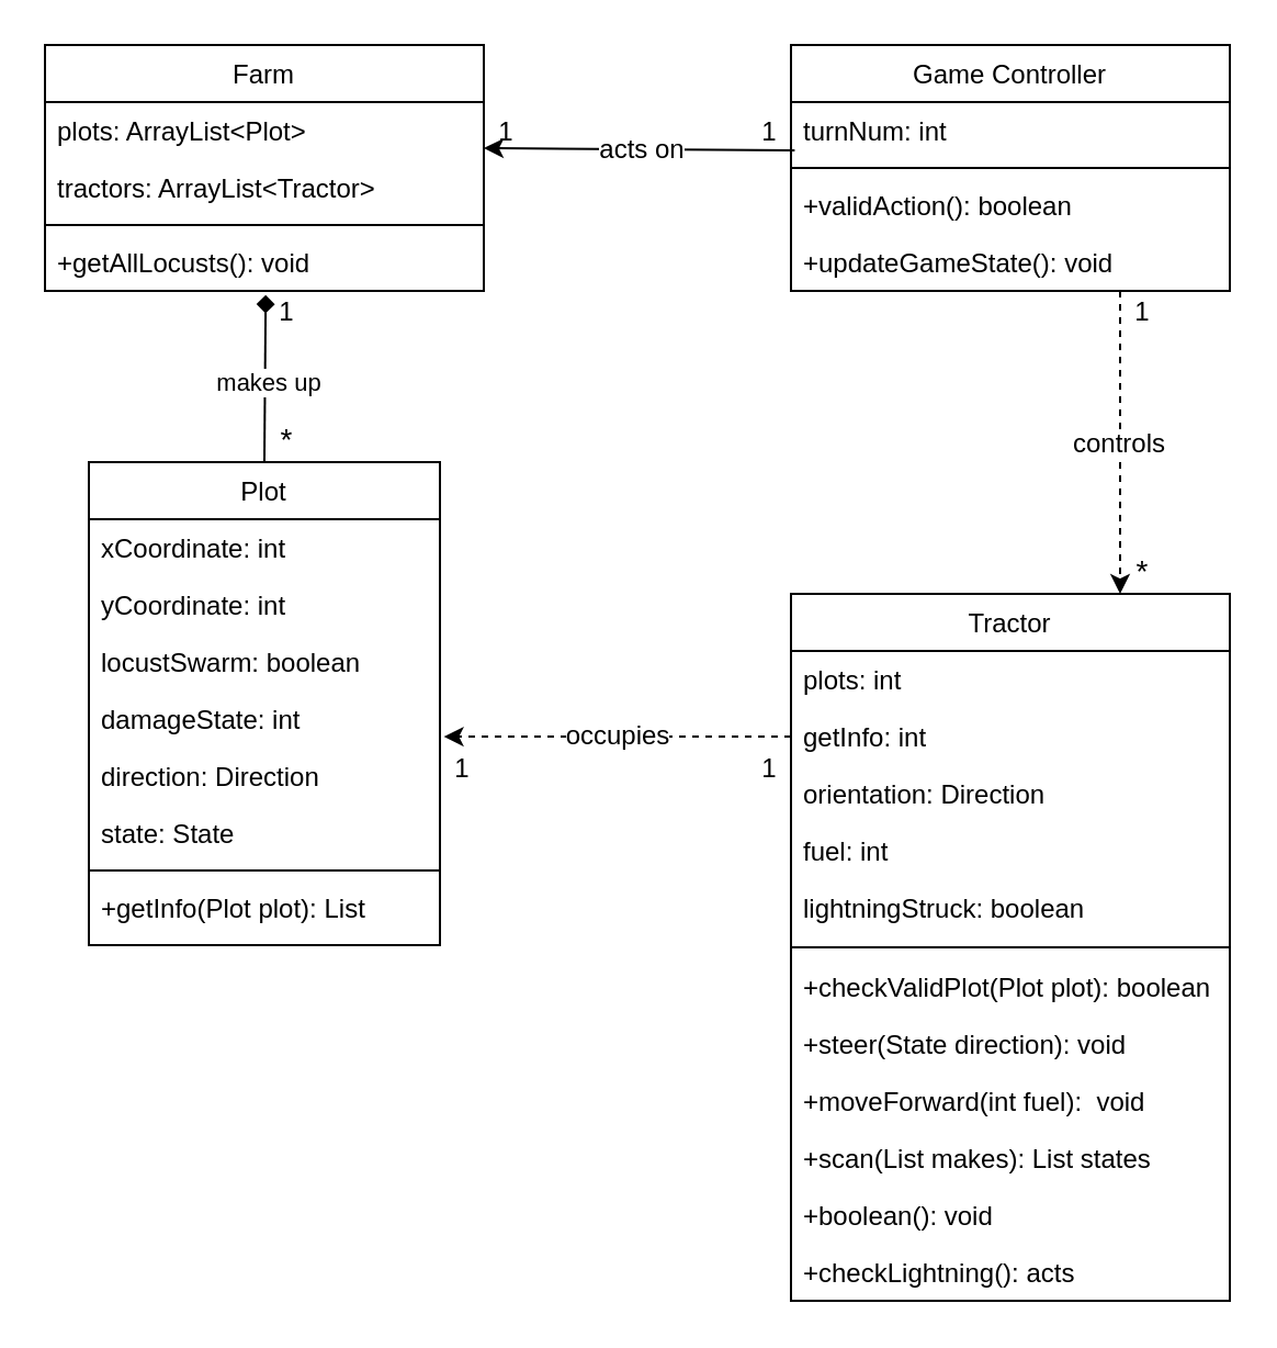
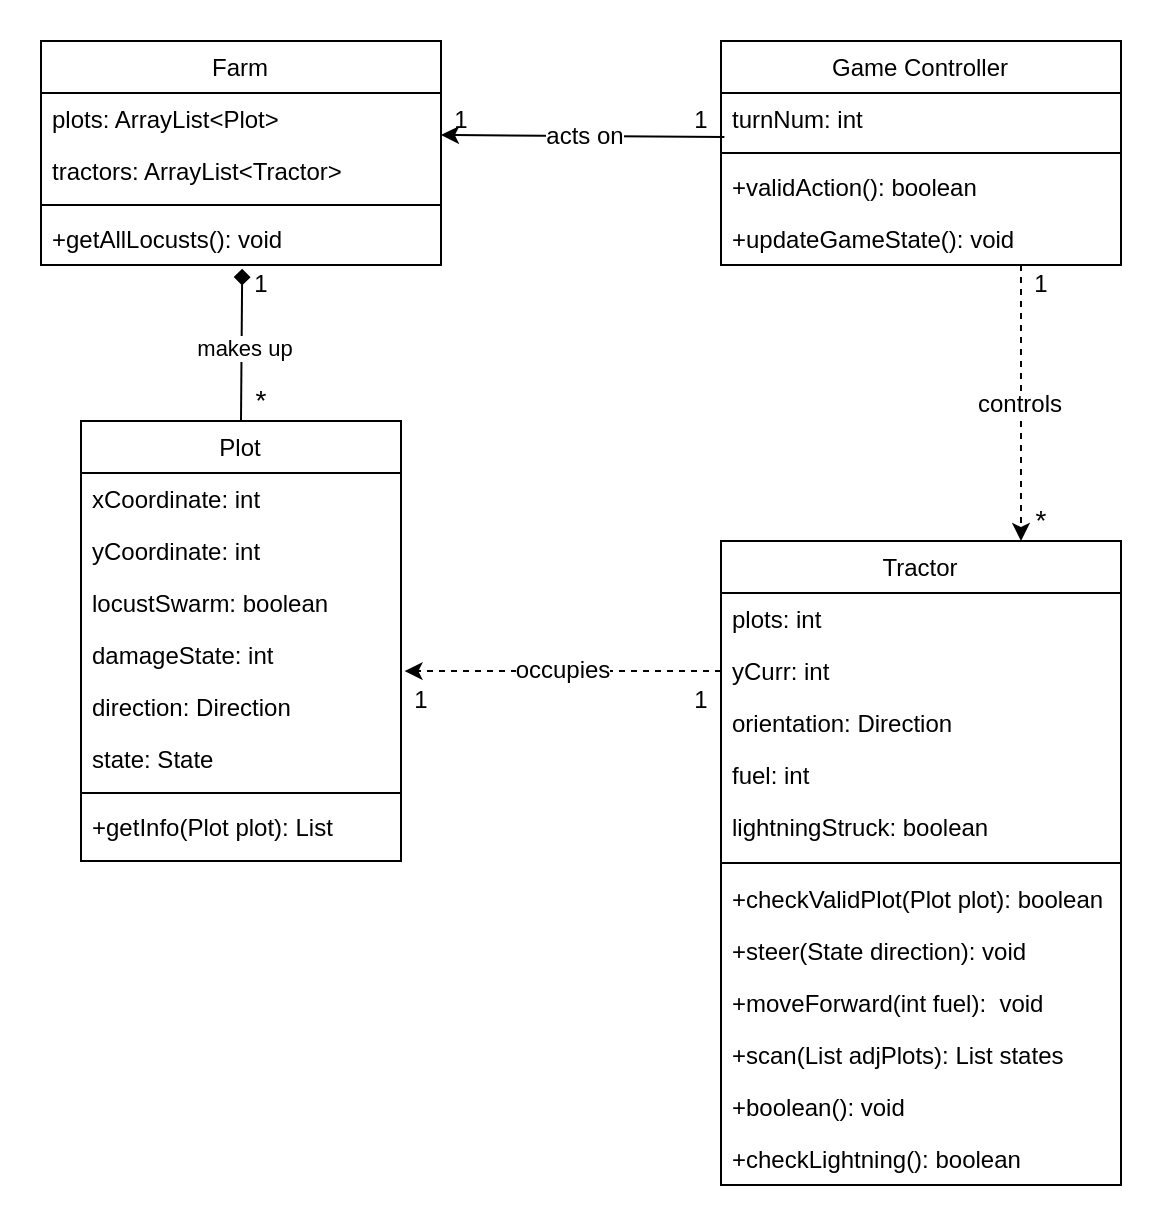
  <mxCell id="0" />
  <mxCell id="1" parent="0" />
  <mxCell id="2" value="controls" style="edgeStyle=none;rounded=0;orthogonalLoop=1;jettySize=auto;html=0;exitX=0.75;exitY=1;exitDx=0;exitDy=0;entryX=0.75;entryY=0;entryDx=0;entryDy=0;fontSize=12;dashed=1;" edge="1" parent="1" source="3" target="8"><mxGeometry relative="1" as="geometry" /></mxCell>
  <mxCell id="3" value="Game Controller" style="swimlane;fontStyle=0;align=center;verticalAlign=top;childLayout=stackLayout;horizontal=1;startSize=26;horizontalStack=0;resizeParent=1;resizeLast=0;collapsible=1;marginBottom=0;rounded=0;shadow=0;strokeWidth=1;" parent="1" vertex="1"><mxGeometry x="360" y="20" width="200" height="112" as="geometry"><mxRectangle x="230" y="140" width="160" height="26" as="alternateBounds" /></mxGeometry></mxCell>
  <mxCell id="4" value="turnNum: int" style="text;align=left;verticalAlign=top;spacingLeft=4;spacingRight=4;overflow=hidden;rotatable=0;points=[[0,0.5],[1,0.5]];portConstraint=eastwest;" vertex="1" parent="3"><mxGeometry y="26" width="200" height="26" as="geometry" /></mxCell>
  <mxCell id="5" value="" style="line;html=1;strokeWidth=1;align=left;verticalAlign=middle;spacingTop=-1;spacingLeft=3;spacingRight=3;rotatable=0;labelPosition=right;points=[];portConstraint=eastwest;" parent="3" vertex="1"><mxGeometry y="52" width="200" height="8" as="geometry" /></mxCell>
  <mxCell id="6" value="+validAction(): boolean" style="text;align=left;verticalAlign=top;spacingLeft=4;spacingRight=4;overflow=hidden;rotatable=0;points=[[0,0.5],[1,0.5]];portConstraint=eastwest;" vertex="1" parent="3"><mxGeometry y="60" width="200" height="26" as="geometry" /></mxCell>
  <mxCell id="7" value="+updateGameState(): void" style="text;align=left;verticalAlign=top;spacingLeft=4;spacingRight=4;overflow=hidden;rotatable=0;points=[[0,0.5],[1,0.5]];portConstraint=eastwest;" vertex="1" parent="3"><mxGeometry y="86" width="200" height="26" as="geometry" /></mxCell>
  <mxCell id="8" value="Tractor" style="swimlane;fontStyle=0;align=center;verticalAlign=top;childLayout=stackLayout;horizontal=1;startSize=26;horizontalStack=0;resizeParent=1;resizeLast=0;collapsible=1;marginBottom=0;rounded=0;shadow=0;strokeWidth=1;" parent="1" vertex="1"><mxGeometry x="360" y="270" width="200" height="322" as="geometry"><mxRectangle x="180" y="380" width="160" height="26" as="alternateBounds" /></mxGeometry></mxCell>
  <mxCell id="9" value="plots: int" style="text;align=left;verticalAlign=top;spacingLeft=4;spacingRight=4;overflow=hidden;rotatable=0;points=[[0,0.5],[1,0.5]];portConstraint=eastwest;" parent="8" vertex="1"><mxGeometry y="26" width="200" height="26" as="geometry" /></mxCell>
- <mxCell id="10" value="getInfo: int" style="text;align=left;verticalAlign=top;spacingLeft=4;spacingRight=4;overflow=hidden;rotatable=0;points=[[0,0.5],[1,0.5]];portConstraint=eastwest;rounded=0;shadow=0;html=0;" parent="8" vertex="1"><mxGeometry y="52" width="200" height="26" as="geometry" /></mxCell>
+ <mxCell id="10" value="yCurr: int" style="text;align=left;verticalAlign=top;spacingLeft=4;spacingRight=4;overflow=hidden;rotatable=0;points=[[0,0.5],[1,0.5]];portConstraint=eastwest;rounded=0;shadow=0;html=0;" parent="8" vertex="1"><mxGeometry y="52" width="200" height="26" as="geometry" /></mxCell>
  <mxCell id="11" value="orientation: Direction" style="text;align=left;verticalAlign=top;spacingLeft=4;spacingRight=4;overflow=hidden;rotatable=0;points=[[0,0.5],[1,0.5]];portConstraint=eastwest;rounded=0;shadow=0;html=0;" vertex="1" parent="8"><mxGeometry y="78" width="200" height="26" as="geometry" /></mxCell>
  <mxCell id="12" value="fuel: int" style="text;align=left;verticalAlign=top;spacingLeft=4;spacingRight=4;overflow=hidden;rotatable=0;points=[[0,0.5],[1,0.5]];portConstraint=eastwest;" vertex="1" parent="8"><mxGeometry y="104" width="200" height="26" as="geometry" /></mxCell>
  <mxCell id="13" value="lightningStruck: boolean" style="text;align=left;verticalAlign=top;spacingLeft=4;spacingRight=4;overflow=hidden;rotatable=0;points=[[0,0.5],[1,0.5]];portConstraint=eastwest;" vertex="1" parent="8"><mxGeometry y="130" width="200" height="26" as="geometry" /></mxCell>
  <mxCell id="14" value="" style="line;html=1;strokeWidth=1;align=left;verticalAlign=middle;spacingTop=-1;spacingLeft=3;spacingRight=3;rotatable=0;labelPosition=right;points=[];portConstraint=eastwest;" parent="8" vertex="1"><mxGeometry y="156" width="200" height="10" as="geometry" /></mxCell>
  <mxCell id="15" value="+checkValidPlot(Plot plot): boolean" style="text;align=left;verticalAlign=top;spacingLeft=4;spacingRight=4;overflow=hidden;rotatable=0;points=[[0,0.5],[1,0.5]];portConstraint=eastwest;fontStyle=0" parent="8" vertex="1"><mxGeometry y="166" width="200" height="26" as="geometry" /></mxCell>
  <mxCell id="16" value="+steer(State direction): void " style="text;align=left;verticalAlign=top;spacingLeft=4;spacingRight=4;overflow=hidden;rotatable=0;points=[[0,0.5],[1,0.5]];portConstraint=eastwest;" parent="8" vertex="1"><mxGeometry y="192" width="200" height="26" as="geometry" /></mxCell>
  <mxCell id="17" value="+moveForward(int fuel):  void" style="text;align=left;verticalAlign=top;spacingLeft=4;spacingRight=4;overflow=hidden;rotatable=0;points=[[0,0.5],[1,0.5]];portConstraint=eastwest;" vertex="1" parent="8"><mxGeometry y="218" width="200" height="26" as="geometry" /></mxCell>
- <mxCell id="18" value="+scan(List makes): List states" style="text;align=left;verticalAlign=top;spacingLeft=4;spacingRight=4;overflow=hidden;rotatable=0;points=[[0,0.5],[1,0.5]];portConstraint=eastwest;" vertex="1" parent="8"><mxGeometry y="244" width="200" height="26" as="geometry" /></mxCell>
+ <mxCell id="18" value="+scan(List adjPlots): List states" style="text;align=left;verticalAlign=top;spacingLeft=4;spacingRight=4;overflow=hidden;rotatable=0;points=[[0,0.5],[1,0.5]];portConstraint=eastwest;" vertex="1" parent="8"><mxGeometry y="244" width="200" height="26" as="geometry" /></mxCell>
  <mxCell id="19" value="+boolean(): void" style="text;align=left;verticalAlign=top;spacingLeft=4;spacingRight=4;overflow=hidden;rotatable=0;points=[[0,0.5],[1,0.5]];portConstraint=eastwest;" vertex="1" parent="8"><mxGeometry y="270" width="200" height="26" as="geometry" /></mxCell>
- <mxCell id="20" value="+checkLightning(): acts" style="text;align=left;verticalAlign=top;spacingLeft=4;spacingRight=4;overflow=hidden;rotatable=0;points=[[0,0.5],[1,0.5]];portConstraint=eastwest;" vertex="1" parent="8"><mxGeometry y="296" width="200" height="26" as="geometry" /></mxCell>
+ <mxCell id="20" value="+checkLightning(): boolean" style="text;align=left;verticalAlign=top;spacingLeft=4;spacingRight=4;overflow=hidden;rotatable=0;points=[[0,0.5],[1,0.5]];portConstraint=eastwest;" vertex="1" parent="8"><mxGeometry y="296" width="200" height="26" as="geometry" /></mxCell>
  <mxCell id="21" style="edgeStyle=none;rounded=0;orthogonalLoop=1;jettySize=auto;html=0;exitX=0.5;exitY=0;exitDx=0;exitDy=0;entryX=0.503;entryY=1.072;entryDx=0;entryDy=0;entryPerimeter=0;endArrow=diamond;endFill=1;" edge="1" parent="1" source="23" target="36"><mxGeometry relative="1" as="geometry" /></mxCell>
  <mxCell id="22" value="makes up" style="edgeLabel;html=1;align=center;verticalAlign=middle;resizable=0;points=[];" vertex="1" connectable="0" parent="21"><mxGeometry x="-0.02" y="-1" relative="1" as="geometry"><mxPoint as="offset" /></mxGeometry></mxCell>
  <mxCell id="23" value="Plot" style="swimlane;fontStyle=0;align=center;verticalAlign=top;childLayout=stackLayout;horizontal=1;startSize=26;horizontalStack=0;resizeParent=1;resizeLast=0;collapsible=1;marginBottom=0;rounded=0;shadow=0;strokeWidth=1;" parent="1" vertex="1"><mxGeometry x="40" y="210" width="160" height="220" as="geometry"><mxRectangle x="550" y="140" width="160" height="26" as="alternateBounds" /></mxGeometry></mxCell>
  <mxCell id="24" value="xCoordinate: int" style="text;align=left;verticalAlign=top;spacingLeft=4;spacingRight=4;overflow=hidden;rotatable=0;points=[[0,0.5],[1,0.5]];portConstraint=eastwest;" parent="23" vertex="1"><mxGeometry y="26" width="160" height="26" as="geometry" /></mxCell>
  <mxCell id="25" value="yCoordinate: int" style="text;align=left;verticalAlign=top;spacingLeft=4;spacingRight=4;overflow=hidden;rotatable=0;points=[[0,0.5],[1,0.5]];portConstraint=eastwest;rounded=0;shadow=0;html=0;" parent="23" vertex="1"><mxGeometry y="52" width="160" height="26" as="geometry" /></mxCell>
  <mxCell id="26" value="locustSwarm: boolean" style="text;align=left;verticalAlign=top;spacingLeft=4;spacingRight=4;overflow=hidden;rotatable=0;points=[[0,0.5],[1,0.5]];portConstraint=eastwest;rounded=0;shadow=0;html=0;" parent="23" vertex="1"><mxGeometry y="78" width="160" height="26" as="geometry" /></mxCell>
  <mxCell id="27" value="damageState: int" style="text;align=left;verticalAlign=top;spacingLeft=4;spacingRight=4;overflow=hidden;rotatable=0;points=[[0,0.5],[1,0.5]];portConstraint=eastwest;rounded=0;shadow=0;html=0;" parent="23" vertex="1"><mxGeometry y="104" width="160" height="26" as="geometry" /></mxCell>
  <mxCell id="28" value="direction: Direction" style="text;align=left;verticalAlign=top;spacingLeft=4;spacingRight=4;overflow=hidden;rotatable=0;points=[[0,0.5],[1,0.5]];portConstraint=eastwest;" vertex="1" parent="23"><mxGeometry y="130" width="160" height="26" as="geometry" /></mxCell>
  <mxCell id="29" value="state: State" style="text;align=left;verticalAlign=top;spacingLeft=4;spacingRight=4;overflow=hidden;rotatable=0;points=[[0,0.5],[1,0.5]];portConstraint=eastwest;" vertex="1" parent="23"><mxGeometry y="156" width="160" height="26" as="geometry" /></mxCell>
  <mxCell id="30" value="" style="line;html=1;strokeWidth=1;align=left;verticalAlign=middle;spacingTop=-1;spacingLeft=3;spacingRight=3;rotatable=0;labelPosition=right;points=[];portConstraint=eastwest;" parent="23" vertex="1"><mxGeometry y="182" width="160" height="8" as="geometry" /></mxCell>
  <mxCell id="31" value="+getInfo(Plot plot): List" style="text;align=left;verticalAlign=top;spacingLeft=4;spacingRight=4;overflow=hidden;rotatable=0;points=[[0,0.5],[1,0.5]];portConstraint=eastwest;" vertex="1" parent="23"><mxGeometry y="190" width="160" height="26" as="geometry" /></mxCell>
  <mxCell id="32" value="Farm" style="swimlane;fontStyle=0;align=center;verticalAlign=top;childLayout=stackLayout;horizontal=1;startSize=26;horizontalStack=0;resizeParent=1;resizeLast=0;collapsible=1;marginBottom=0;rounded=0;shadow=0;strokeWidth=1;" vertex="1" parent="1"><mxGeometry x="20" y="20" width="200" height="112" as="geometry"><mxRectangle x="230" y="140" width="160" height="26" as="alternateBounds" /></mxGeometry></mxCell>
  <mxCell id="33" value="plots: ArrayList&lt;Plot&gt;" style="text;align=left;verticalAlign=top;spacingLeft=4;spacingRight=4;overflow=hidden;rotatable=0;points=[[0,0.5],[1,0.5]];portConstraint=eastwest;" vertex="1" parent="32"><mxGeometry y="26" width="200" height="26" as="geometry" /></mxCell>
  <mxCell id="34" value="tractors: ArrayList&lt;Tractor&gt;" style="text;align=left;verticalAlign=top;spacingLeft=4;spacingRight=4;overflow=hidden;rotatable=0;points=[[0,0.5],[1,0.5]];portConstraint=eastwest;" vertex="1" parent="32"><mxGeometry y="52" width="200" height="26" as="geometry" /></mxCell>
  <mxCell id="35" value="" style="line;html=1;strokeWidth=1;align=left;verticalAlign=middle;spacingTop=-1;spacingLeft=3;spacingRight=3;rotatable=0;labelPosition=right;points=[];portConstraint=eastwest;" vertex="1" parent="32"><mxGeometry y="78" width="200" height="8" as="geometry" /></mxCell>
  <mxCell id="36" value="+getAllLocusts(): void" style="text;align=left;verticalAlign=top;spacingLeft=4;spacingRight=4;overflow=hidden;rotatable=0;points=[[0,0.5],[1,0.5]];portConstraint=eastwest;" vertex="1" parent="32"><mxGeometry y="86" width="200" height="26" as="geometry" /></mxCell>
  <mxCell id="37" style="rounded=0;orthogonalLoop=1;jettySize=auto;html=0;exitX=0;exitY=0.5;exitDx=0;exitDy=0;entryX=1.011;entryY=0.81;entryDx=0;entryDy=0;entryPerimeter=0;dashed=1;" edge="1" parent="1" source="10" target="27"><mxGeometry relative="1" as="geometry"><mxPoint x="210" y="335.059" as="targetPoint" /></mxGeometry></mxCell>
  <mxCell id="38" value="occupies" style="edgeLabel;html=1;align=center;verticalAlign=middle;resizable=0;points=[];fontSize=12;" vertex="1" connectable="0" parent="37"><mxGeometry x="0.168" y="2" relative="1" as="geometry"><mxPoint x="12.94" y="-2.04" as="offset" /></mxGeometry></mxCell>
  <mxCell id="39" value="*" style="text;html=1;align=center;verticalAlign=middle;resizable=0;points=[];autosize=1;strokeWidth=1;fontSize=14;" vertex="1" parent="1"><mxGeometry x="120" y="190" width="20" height="20" as="geometry" /></mxCell>
  <mxCell id="40" value="1" style="text;html=1;align=center;verticalAlign=middle;resizable=0;points=[];autosize=1;fontSize=12;" vertex="1" parent="1"><mxGeometry x="120" y="132" width="20" height="20" as="geometry" /></mxCell>
  <mxCell id="41" value="1" style="text;html=1;align=center;verticalAlign=middle;resizable=0;points=[];autosize=1;fontSize=12;" vertex="1" parent="1"><mxGeometry x="340" y="340" width="20" height="20" as="geometry" /></mxCell>
  <mxCell id="42" value="1" style="text;html=1;align=center;verticalAlign=middle;resizable=0;points=[];autosize=1;fontSize=12;" vertex="1" parent="1"><mxGeometry x="200" y="340" width="20" height="20" as="geometry" /></mxCell>
  <mxCell id="43" value="1" style="text;html=1;align=center;verticalAlign=middle;resizable=0;points=[];autosize=1;fontSize=12;" vertex="1" parent="1"><mxGeometry x="510" y="132" width="20" height="20" as="geometry" /></mxCell>
  <mxCell id="44" value="*" style="text;html=1;align=center;verticalAlign=middle;resizable=0;points=[];autosize=1;strokeWidth=1;fontSize=14;" vertex="1" parent="1"><mxGeometry x="510" y="250" width="20" height="20" as="geometry" /></mxCell>
  <mxCell id="45" style="edgeStyle=none;rounded=0;orthogonalLoop=1;jettySize=auto;html=0;exitX=1.085;exitY=0.9;exitDx=0;exitDy=0;fontSize=12;exitPerimeter=0;" edge="1" parent="1" source="47"><mxGeometry relative="1" as="geometry"><mxPoint x="220" y="67" as="targetPoint" /></mxGeometry></mxCell>
  <mxCell id="46" value="acts on" style="edgeLabel;html=1;align=center;verticalAlign=middle;resizable=0;points=[];fontSize=12;" vertex="1" connectable="0" parent="45"><mxGeometry x="0.169" y="-1" relative="1" as="geometry"><mxPoint x="12.35" y="1" as="offset" /></mxGeometry></mxCell>
  <mxCell id="47" value="1" style="text;html=1;align=center;verticalAlign=middle;resizable=0;points=[];autosize=1;fontSize=12;" vertex="1" parent="1"><mxGeometry x="340" y="50" width="20" height="20" as="geometry" /></mxCell>
  <mxCell id="48" value="1" style="text;html=1;align=center;verticalAlign=middle;resizable=0;points=[];autosize=1;fontSize=12;" vertex="1" parent="1"><mxGeometry x="220" y="50" width="20" height="20" as="geometry" /></mxCell>
